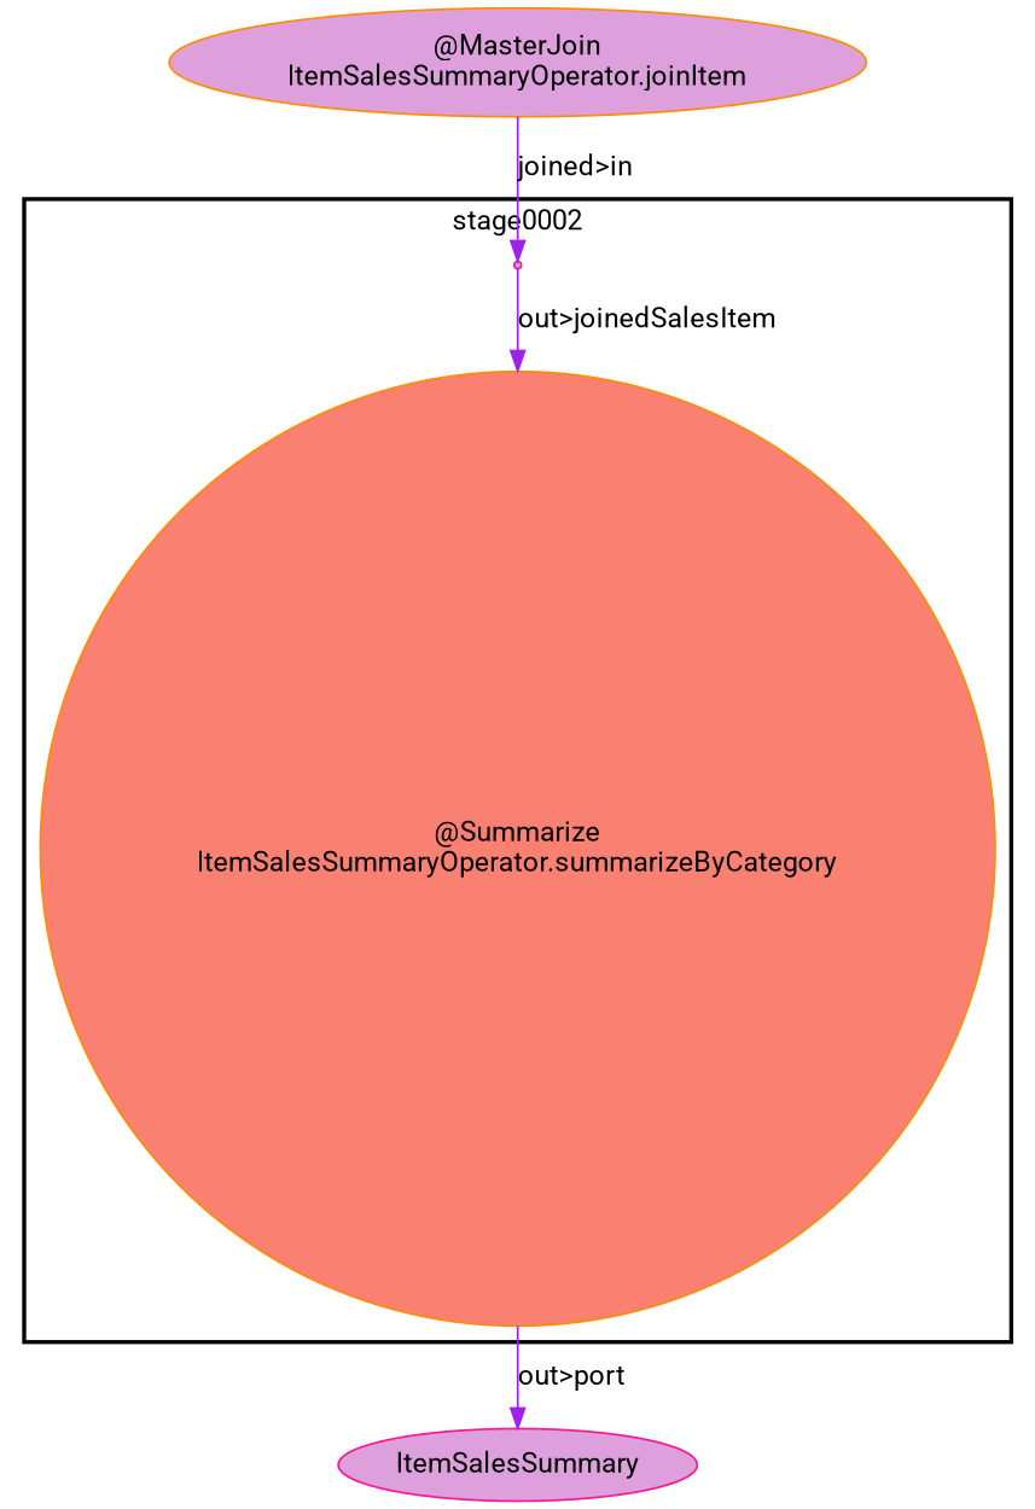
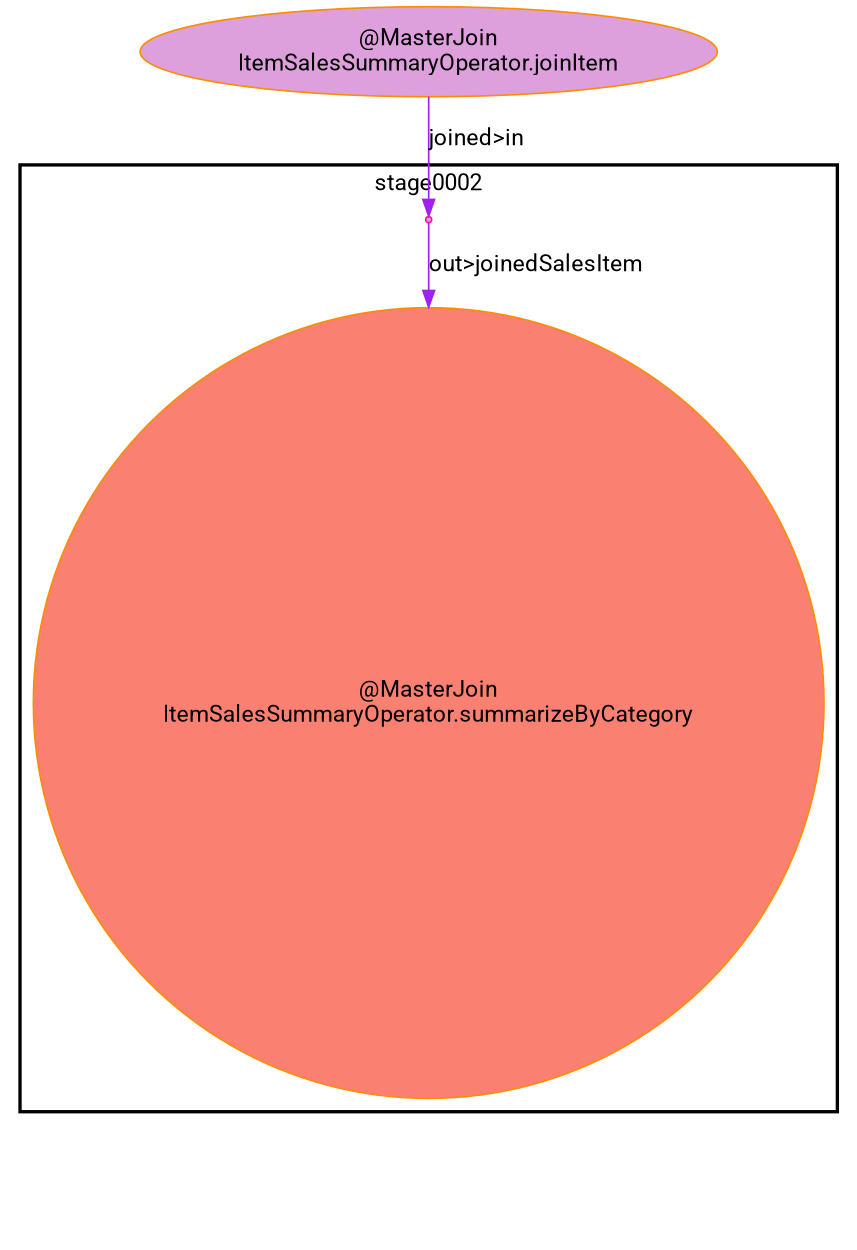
  digraph {
    fontname=Roboto
    node [color=darkorange fillcolor=plum fontname=Roboto shape=ellipse style=filled]
    edge [color=purple fontname=Roboto]
-   n1 [fillcolor=salmon label="@Summarize\nItemSalesSummaryOperator.summarizeByCategory" shape=circle]
+   n1 [fillcolor=salmon label="@MasterJoin\nItemSalesSummaryOperator.summarizeByCategory" shape=circle]
    "75746b4a-39d1-4d99-b47c-e60db9b22c19" [color=deeppink shape=point]
-   n3 [color=deeppink label=ItemSalesSummary]
    n4 [label="@MasterJoin\nItemSalesSummaryOperator.joinItem"]
    subgraph cluster_1 {
      label=stage0002
      style=bold
      n1
      "75746b4a-39d1-4d99-b47c-e60db9b22c19"
    }
-   n1 -> n3 [label="out>port"]
    "75746b4a-39d1-4d99-b47c-e60db9b22c19" -> n1 [label="out>joinedSalesItem"]
    n4 -> "75746b4a-39d1-4d99-b47c-e60db9b22c19" [label="joined>in"]
  }
